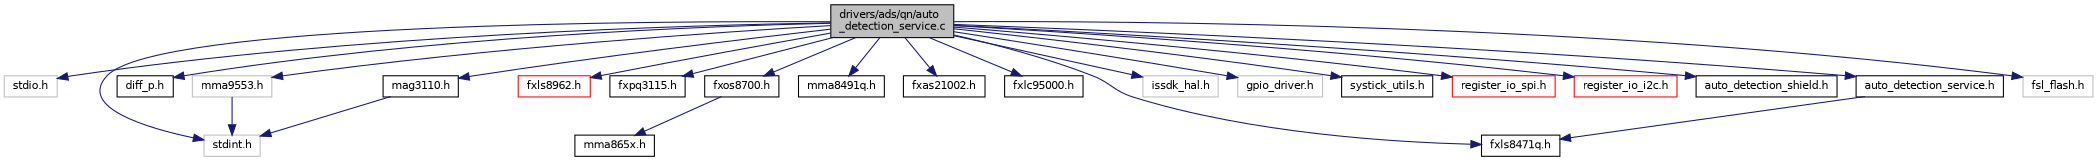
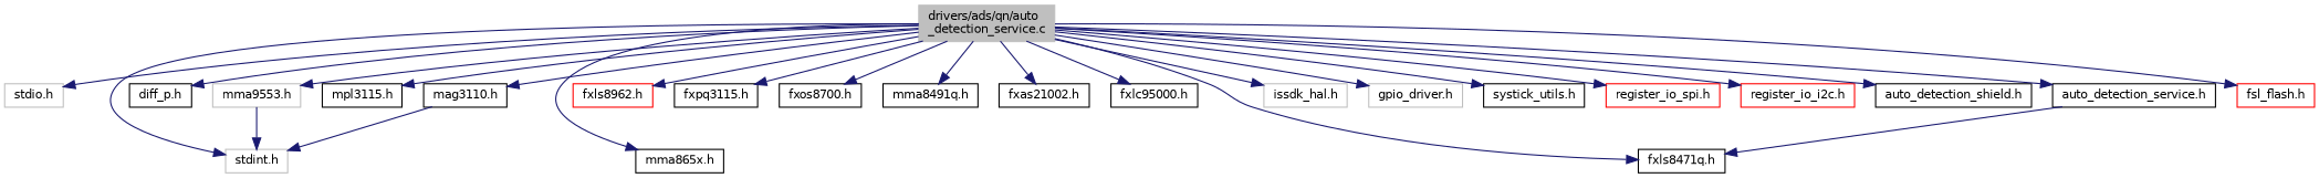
  digraph {
    node [color=black fillcolor=white fontname=Helvetica fontsize=10 shape=record style=filled]
    edge [color=midnightblue fontname=Helvetica fontsize=10 labelfontname=Helvetica labelfontsize=10 style=solid]
-   n1 [fillcolor=grey75 fontcolor=black height=0.2 label="drivers/ads/qn/auto\l_detection_service.c" width=0.4]
+   n1 [color=grey75 fillcolor=grey75 fontcolor=black height=0.2 label="drivers/ads/qn/auto\l_detection_service.c" width=0.4]
    n2 [color=grey75 height=0.2 label="stdio.h" width=0.4]
    n3 [color=grey75 height=0.2 label="stdint.h" width=0.4]
    n4 [height=0.2 label="diff_p.h" width=0.4]
    n5 [color=grey75 height=0.2 label="mma9553.h" width=0.4]
+   n6 [height=0.2 label="mpl3115.h" width=0.4]
    n7 [height=0.2 label="mag3110.h" width=0.4]
    n8 [height=0.2 label="mma865x.h" width=0.4]
    n9 [color=red height=0.2 label="fxls8962.h" width=0.4]
    n10 [height=0.2 label="fxpq3115.h" width=0.4]
    n11 [height=0.2 label="fxos8700.h" width=0.4]
    n12 [height=0.2 label="mma8491q.h" width=0.4]
    n13 [height=0.2 label="fxas21002.h" width=0.4]
    n14 [height=0.2 label="fxlc95000.h" width=0.4]
    n15 [height=0.2 label="fxls8471q.h" width=0.4]
    n16 [color=grey75 height=0.2 label="issdk_hal.h" width=0.4]
    n17 [color=grey75 height=0.2 label="gpio_driver.h" width=0.4]
    n18 [height=0.2 label="systick_utils.h" width=0.4]
    n19 [color=red height=0.2 label="register_io_spi.h" width=0.4]
    n20 [color=red height=0.2 label="register_io_i2c.h" width=0.4]
    n21 [height=0.2 label="auto_detection_shield.h" width=0.4]
    n22 [height=0.2 label="auto_detection_service.h" width=0.4]
-   n23 [color=grey75 height=0.2 label="fsl_flash.h" width=0.4]
+   n23 [color=red height=0.2 label="fsl_flash.h" width=0.4]
    n1 -> n2
    n1 -> n3
    n1 -> n4
    n1 -> n5
+   n1 -> n6
    n1 -> n7
-   n11 -> n8
+   n1 -> n8
    n1 -> n9
    n1 -> n10
    n1 -> n11
    n1 -> n12
    n1 -> n13
    n1 -> n14
    n1 -> n15
    n1 -> n16
    n1 -> n17
    n1 -> n18
    n1 -> n19
    n1 -> n20
    n1 -> n21
    n1 -> n22
    n1 -> n23
    n5 -> n3
    n7 -> n3
    n22 -> n15
  }
